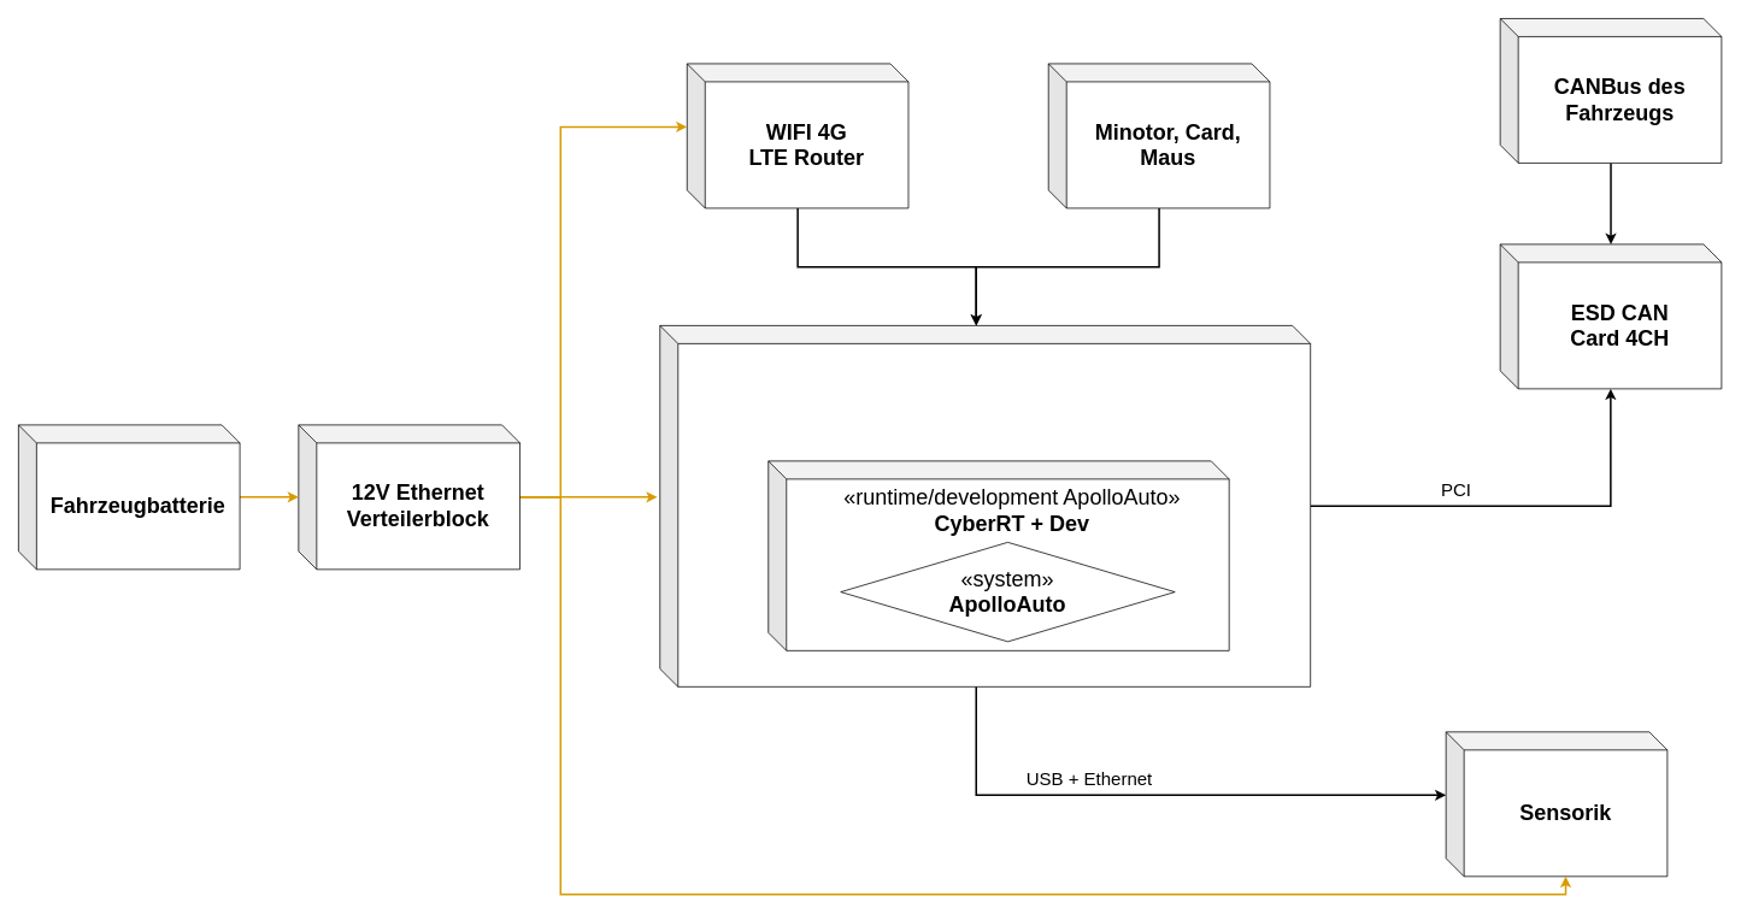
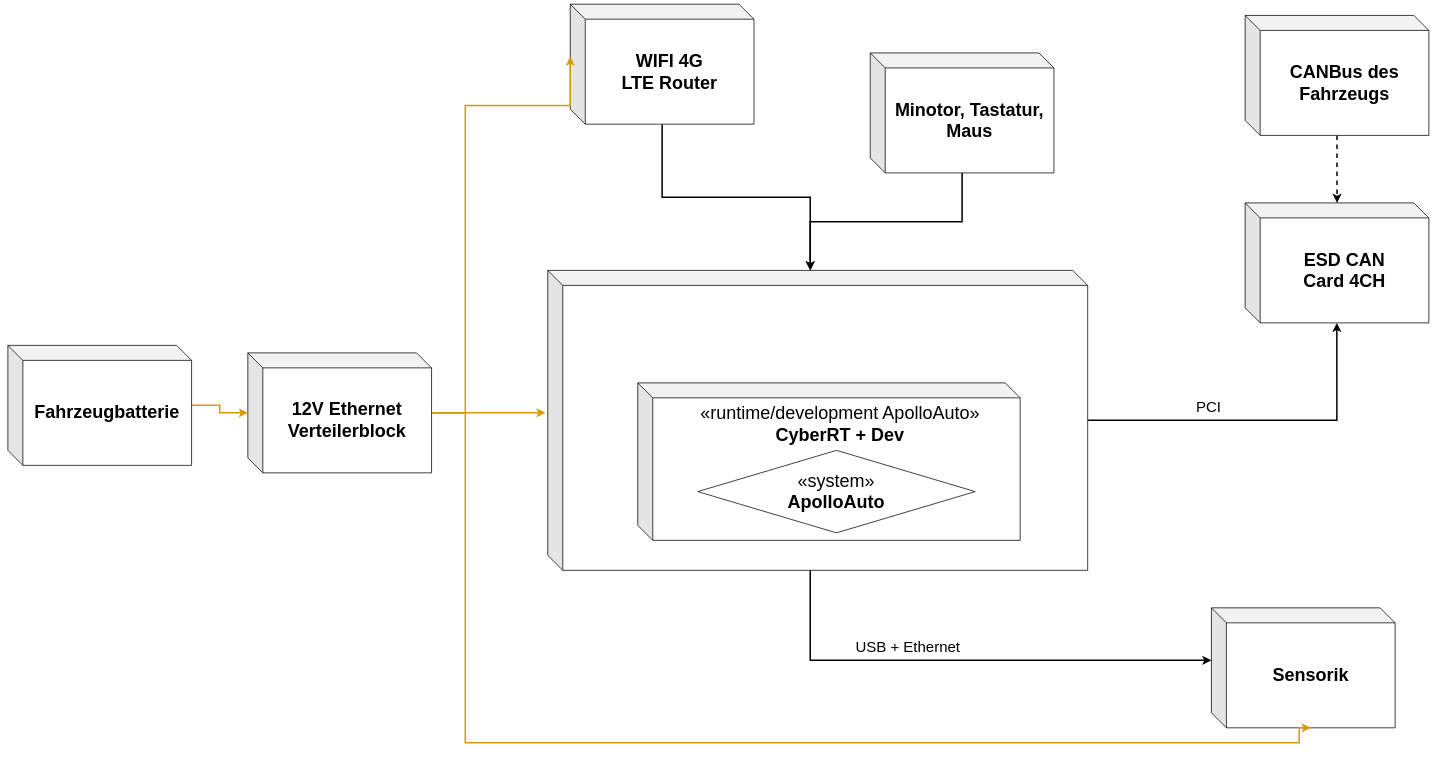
  <mxCell id="0" />
  <mxCell id="1" parent="0" />
  <mxCell id="2" style="edgeStyle=orthogonalEdgeStyle;rounded=0;orthogonalLoop=1;jettySize=auto;html=1;entryX=0.499;entryY=1.001;entryDx=0;entryDy=0;entryPerimeter=0;strokeWidth=2;" edge="1" parent="1" source="6" target="14"><mxGeometry relative="1" as="geometry" /></mxCell>
  <mxCell id="3" value="&lt;font style=&quot;font-size: 20px&quot;&gt;PCI&lt;/font&gt;" style="edgeLabel;html=1;align=center;verticalAlign=middle;resizable=0;points=[];" vertex="1" connectable="0" parent="2"><mxGeometry x="-0.143" y="-5" relative="1" as="geometry"><mxPoint x="-38" y="-25" as="offset" /></mxGeometry></mxCell>
  <mxCell id="4" style="edgeStyle=orthogonalEdgeStyle;rounded=0;orthogonalLoop=1;jettySize=auto;html=1;entryX=0;entryY=0;entryDx=0;entryDy=70;entryPerimeter=0;strokeWidth=2;" edge="1" parent="1" source="6" target="17"><mxGeometry relative="1" as="geometry"><Array as="points"><mxPoint y="880" x="1080" /></Array></mxGeometry></mxCell>
  <mxCell id="5" value="&lt;font style=&quot;font-size: 20px&quot;&gt;USB + Ethernet&lt;br&gt;&lt;/font&gt;" style="edgeLabel;html=1;align=center;verticalAlign=middle;resizable=0;points=[];" vertex="1" connectable="0" parent="4"><mxGeometry x="-0.239" y="-2" relative="1" as="geometry"><mxPoint y="-22" as="offset" /></mxGeometry></mxCell>
  <mxCell id="6" value="" style="shape=cube;whiteSpace=wrap;html=1;boundedLbl=1;backgroundOutline=1;darkOpacity=0.05;darkOpacity2=0.1;" parent="1" vertex="1"><mxGeometry x="730" y="360" width="720" height="400" as="geometry" /></mxCell>
  <mxCell id="7" value="" style="shape=cube;whiteSpace=wrap;html=1;boundedLbl=1;backgroundOutline=1;darkOpacity=0.05;darkOpacity2=0.1;" parent="1" vertex="1"><mxGeometry x="850" y="510" width="510" height="210" as="geometry" /></mxCell>
  <mxCell id="8" value="&lt;div&gt;&lt;font style=&quot;font-size: 24px&quot;&gt;«runtime/development ApolloAuto»&lt;/font&gt;&lt;/div&gt;&lt;div&gt;&lt;font style=&quot;font-size: 24px&quot;&gt;&lt;b&gt;CyberRT + Dev&lt;/b&gt;&lt;br&gt;&lt;/font&gt;&lt;/div&gt;" style="text;html=1;strokeColor=none;fillColor=none;align=center;verticalAlign=middle;whiteSpace=wrap;rounded=0;" parent="1" vertex="1"><mxGeometry x="870" y="530" width="500" height="70" as="geometry" /></mxCell>
  <mxCell id="9" value="&lt;div&gt;&lt;font style=&quot;font-size: 24px&quot;&gt;«&lt;/font&gt;&lt;font style=&quot;font-size: 24px&quot;&gt;system»&lt;/font&gt;&lt;/div&gt;&lt;div&gt;&lt;font style=&quot;font-size: 24px&quot;&gt;&lt;b&gt;ApolloAuto&lt;/b&gt;&lt;br&gt;&lt;/font&gt;&lt;/div&gt;" style="rhombus;whiteSpace=wrap;html=1;" parent="1" vertex="1"><mxGeometry x="930" y="600" width="370" height="110" as="geometry" /></mxCell>
  <mxCell id="10" style="edgeStyle=orthogonalEdgeStyle;rounded=0;orthogonalLoop=1;jettySize=auto;html=1;entryX=0;entryY=0;entryDx=350;entryDy=0;entryPerimeter=0;strokeWidth=2;" edge="1" parent="1" source="11" target="6"><mxGeometry relative="1" as="geometry" /></mxCell>
- <mxCell id="11" value="&lt;div style=&quot;font-size: 24px&quot;&gt;&lt;b&gt;&lt;font style=&quot;font-size: 24px&quot;&gt;WIFI 4G&lt;/font&gt;&lt;/b&gt;&lt;/div&gt;&lt;div style=&quot;font-size: 24px&quot;&gt;&lt;b&gt;&lt;font style=&quot;font-size: 24px&quot;&gt;LTE Router&lt;br&gt;&lt;/font&gt;&lt;/b&gt;&lt;/div&gt;" style="shape=cube;whiteSpace=wrap;html=1;boundedLbl=1;backgroundOutline=1;darkOpacity=0.05;darkOpacity2=0.1;" vertex="1" parent="1"><mxGeometry x="760" y="70" width="245" height="160" as="geometry" /></mxCell>
+ <mxCell id="11" value="&lt;div style=&quot;font-size: 24px&quot;&gt;&lt;b&gt;&lt;font style=&quot;font-size: 24px&quot;&gt;WIFI 4G&lt;/font&gt;&lt;/b&gt;&lt;/div&gt;&lt;div style=&quot;font-size: 24px&quot;&gt;&lt;b&gt;&lt;font style=&quot;font-size: 24px&quot;&gt;LTE Router&lt;br&gt;&lt;/font&gt;&lt;/b&gt;&lt;/div&gt;" style="shape=cube;whiteSpace=wrap;html=1;boundedLbl=1;backgroundOutline=1;darkOpacity=0.05;darkOpacity2=0.1;" vertex="1" parent="1"><mxGeometry x="760" y="5" width="245" height="160" as="geometry" /></mxCell>
  <mxCell id="12" style="edgeStyle=orthogonalEdgeStyle;rounded=0;orthogonalLoop=1;jettySize=auto;html=1;entryX=0;entryY=0;entryDx=350;entryDy=0;entryPerimeter=0;strokeWidth=2;" edge="1" parent="1" source="13" target="6"><mxGeometry relative="1" as="geometry" /></mxCell>
- <mxCell id="13" value="&lt;b&gt;&lt;font style=&quot;font-size: 24px&quot;&gt;Minotor, Card, Maus&lt;br&gt;&lt;/font&gt;&lt;/b&gt;" style="shape=cube;whiteSpace=wrap;html=1;boundedLbl=1;backgroundOutline=1;darkOpacity=0.05;darkOpacity2=0.1;" vertex="1" parent="1"><mxGeometry x="1160" y="70" width="245" height="160" as="geometry" /></mxCell>
+ <mxCell id="13" value="&lt;b&gt;&lt;font style=&quot;font-size: 24px&quot;&gt;Minotor, Tastatur, Maus&lt;br&gt;&lt;/font&gt;&lt;/b&gt;" style="shape=cube;whiteSpace=wrap;html=1;boundedLbl=1;backgroundOutline=1;darkOpacity=0.05;darkOpacity2=0.1;" vertex="1" parent="1"><mxGeometry x="1160" y="70" width="245" height="160" as="geometry" /></mxCell>
  <mxCell id="14" value="&lt;div style=&quot;font-size: 24px&quot;&gt;&lt;b&gt;&lt;font style=&quot;font-size: 24px&quot;&gt;ESD CAN&lt;/font&gt;&lt;/b&gt;&lt;/div&gt;&lt;div style=&quot;font-size: 24px&quot;&gt;&lt;b&gt;&lt;font style=&quot;font-size: 24px&quot;&gt;Card 4CH&lt;br&gt;&lt;/font&gt;&lt;/b&gt;&lt;/div&gt;" style="shape=cube;whiteSpace=wrap;html=1;boundedLbl=1;backgroundOutline=1;darkOpacity=0.05;darkOpacity2=0.1;" vertex="1" parent="1"><mxGeometry x="1660" y="270" width="245" height="160" as="geometry" /></mxCell>
- <mxCell id="15" style="edgeStyle=orthogonalEdgeStyle;rounded=0;orthogonalLoop=1;jettySize=auto;html=1;strokeWidth=2;" edge="1" parent="1" source="16" target="14"><mxGeometry relative="1" as="geometry" /></mxCell>
+ <mxCell id="15" style="edgeStyle=orthogonalEdgeStyle;rounded=0;orthogonalLoop=1;jettySize=auto;html=1;strokeWidth=2;dashed=1;" edge="1" parent="1" source="16" target="14"><mxGeometry relative="1" as="geometry" /></mxCell>
  <mxCell id="16" value="&lt;font style=&quot;font-size: 24px&quot;&gt;&lt;b&gt;CANBus des Fahrzeugs&lt;br&gt;&lt;/b&gt;&lt;/font&gt;" style="shape=cube;whiteSpace=wrap;html=1;boundedLbl=1;backgroundOutline=1;darkOpacity=0.05;darkOpacity2=0.1;" vertex="1" parent="1"><mxGeometry x="1660" y="20" width="245" height="160" as="geometry" /></mxCell>
- <mxCell id="17" value="&lt;b&gt;&lt;font style=&quot;font-size: 24px&quot;&gt;Sensorik&lt;/font&gt;&lt;/b&gt;" style="shape=cube;whiteSpace=wrap;html=1;boundedLbl=1;backgroundOutline=1;darkOpacity=0.05;darkOpacity2=0.1;" vertex="1" parent="1"><mxGeometry x="1600" y="810" width="245" height="160" as="geometry" /></mxCell>
+ <mxCell id="17" value="&lt;b&gt;&lt;font style=&quot;font-size: 24px&quot;&gt;Sensorik&lt;/font&gt;&lt;/b&gt;" style="shape=cube;whiteSpace=wrap;html=1;boundedLbl=1;backgroundOutline=1;darkOpacity=0.05;darkOpacity2=0.1;" vertex="1" parent="1"><mxGeometry x="1615" y="810" width="245" height="160" as="geometry" /></mxCell>
  <mxCell id="18" style="edgeStyle=orthogonalEdgeStyle;rounded=0;orthogonalLoop=1;jettySize=auto;html=1;strokeWidth=2;fillColor=#ffe6cc;strokeColor=#d79b00;" edge="1" parent="1" source="21"><mxGeometry relative="1" as="geometry"><mxPoint x="727" y="550" as="targetPoint" /></mxGeometry></mxCell>
  <mxCell id="19" style="edgeStyle=orthogonalEdgeStyle;rounded=0;orthogonalLoop=1;jettySize=auto;html=1;entryX=0;entryY=0;entryDx=0;entryDy=70;entryPerimeter=0;strokeWidth=2;fillColor=#ffe6cc;strokeColor=#d79b00;" edge="1" parent="1" source="21" target="11"><mxGeometry relative="1" as="geometry"><Array as="points"><mxPoint x="620" y="550" /><mxPoint x="620" y="140" /></Array></mxGeometry></mxCell>
  <mxCell id="20" style="edgeStyle=orthogonalEdgeStyle;rounded=0;orthogonalLoop=1;jettySize=auto;html=1;entryX=0;entryY=0;entryDx=132.5;entryDy=160;entryPerimeter=0;strokeWidth=2;fillColor=#ffe6cc;strokeColor=#d79b00;" edge="1" parent="1" source="21" target="17"><mxGeometry relative="1" as="geometry"><Array as="points"><mxPoint x="620" y="550" /><mxPoint x="620" y="990" /><mxPoint x="1732" y="990" /></Array></mxGeometry></mxCell>
  <mxCell id="21" value="&lt;b&gt;&lt;font style=&quot;font-size: 24px&quot;&gt;12V Ethernet Verteilerblock&lt;br&gt;&lt;/font&gt;&lt;/b&gt;" style="shape=cube;whiteSpace=wrap;html=1;boundedLbl=1;backgroundOutline=1;darkOpacity=0.05;darkOpacity2=0.1;" vertex="1" parent="1"><mxGeometry x="330" y="470" width="245" height="160" as="geometry" /></mxCell>
  <mxCell id="22" style="edgeStyle=orthogonalEdgeStyle;rounded=0;orthogonalLoop=1;jettySize=auto;html=1;strokeWidth=2;fillColor=#ffe6cc;strokeColor=#d79b00;" edge="1" parent="1" source="23" target="21"><mxGeometry relative="1" as="geometry" /></mxCell>
- <mxCell id="23" value="&lt;b&gt;&lt;font style=&quot;font-size: 24px&quot;&gt;Fahrzeugbatterie&lt;/font&gt;&lt;/b&gt;" style="shape=cube;whiteSpace=wrap;html=1;boundedLbl=1;backgroundOutline=1;darkOpacity=0.05;darkOpacity2=0.1;" vertex="1" parent="1"><mxGeometry x="20" y="470" width="245" height="160" as="geometry" /></mxCell>
+ <mxCell id="23" value="&lt;b&gt;&lt;font style=&quot;font-size: 24px&quot;&gt;Fahrzeugbatterie&lt;/font&gt;&lt;/b&gt;" style="shape=cube;whiteSpace=wrap;html=1;boundedLbl=1;backgroundOutline=1;darkOpacity=0.05;darkOpacity2=0.1;" vertex="1" parent="1"><mxGeometry x="10" y="460" width="245" height="160" as="geometry" /></mxCell>
